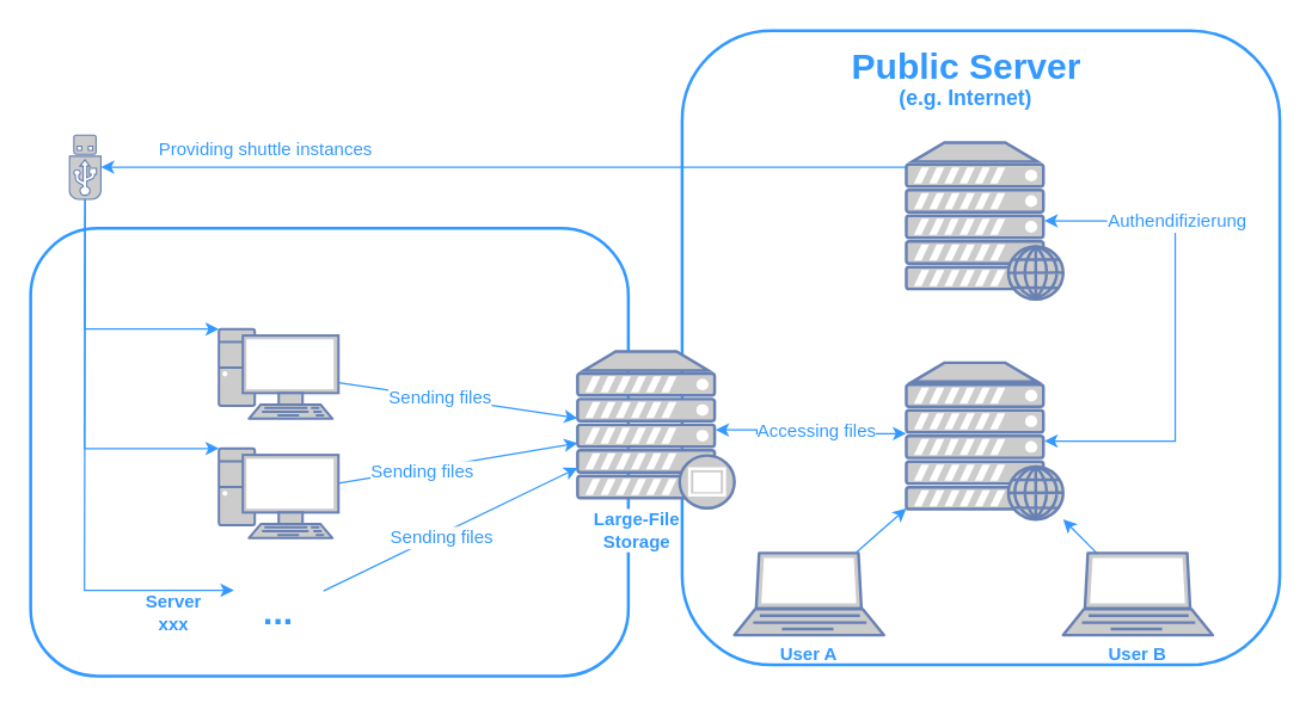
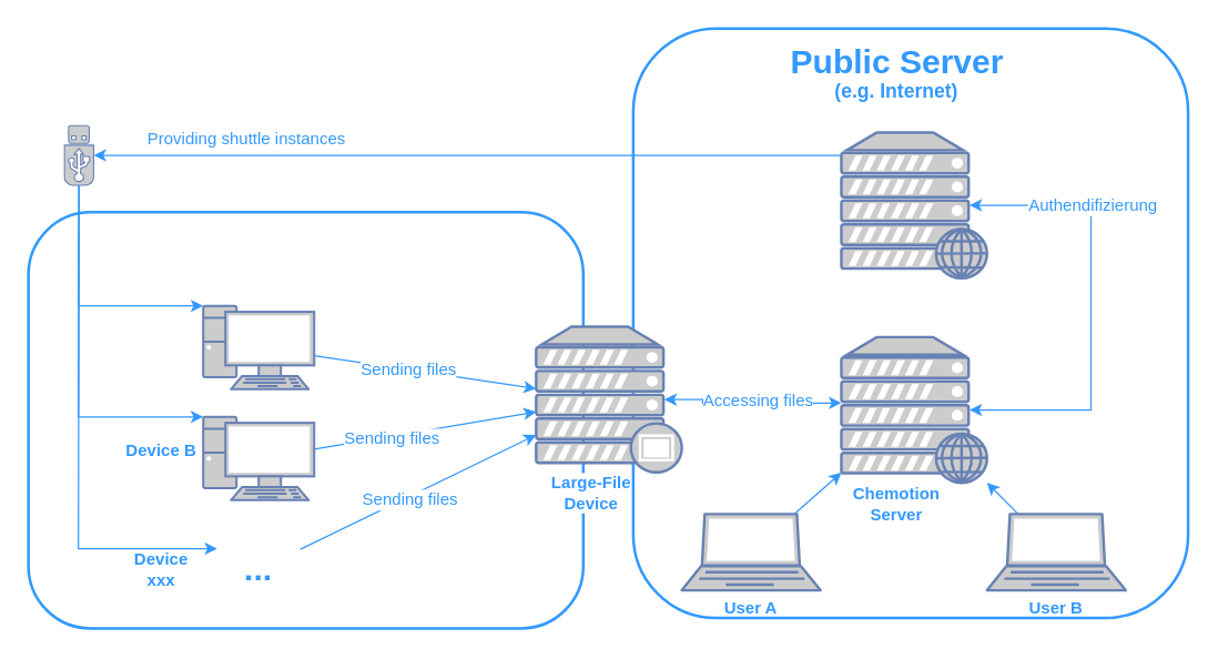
  <mxCell id="0" />
  <mxCell id="1" parent="0" />
  <mxCell id="2" value="" style="rounded=1;whiteSpace=wrap;html=1;fontColor=default;strokeColor=#3399FF;strokeWidth=2;" parent="1" vertex="1"><mxGeometry x="456" y="20" width="400" height="425" as="geometry" /></mxCell>
  <mxCell id="3" value="" style="rounded=1;whiteSpace=wrap;html=1;fontColor=default;strokeColor=#3399FF;strokeWidth=2;" parent="1" vertex="1"><mxGeometry x="20" y="152.5" width="400" height="300" as="geometry" /></mxCell>
  <mxCell id="4" value="" style="fontColor=#0066CC;verticalAlign=top;verticalLabelPosition=bottom;labelPosition=center;align=center;html=1;outlineConnect=0;fillColor=#CCCCCC;strokeColor=#6881B3;gradientColor=none;gradientDirection=north;strokeWidth=2;shape=mxgraph.networks.web_server;" parent="1" vertex="1"><mxGeometry x="606" y="95" width="105" height="105" as="geometry" /></mxCell>
  <mxCell id="5" value="" style="fontColor=#0066CC;verticalAlign=top;verticalLabelPosition=bottom;labelPosition=center;align=center;html=1;outlineConnect=0;fillColor=#CCCCCC;strokeColor=#6881B3;gradientColor=none;gradientDirection=north;strokeWidth=2;shape=mxgraph.networks.proxy_server;" parent="1" vertex="1"><mxGeometry x="386" y="235" width="105" height="105" as="geometry" /></mxCell>
  <mxCell id="6" value="" style="fontColor=#0066CC;verticalAlign=top;verticalLabelPosition=bottom;labelPosition=center;align=center;html=1;outlineConnect=0;fillColor=#CCCCCC;strokeColor=#6881B3;gradientColor=none;gradientDirection=north;strokeWidth=2;shape=mxgraph.networks.web_server;" parent="1" vertex="1"><mxGeometry x="606" y="242.5" width="105" height="105" as="geometry" /></mxCell>
  <mxCell id="7" value="&lt;h1&gt;Public Server&lt;/h1&gt;" style="text;html=1;align=center;verticalAlign=middle;whiteSpace=wrap;rounded=0;fontColor=#3399FF;" parent="1" vertex="1"><mxGeometry x="542.5" y="20" width="207" height="50" as="geometry" /></mxCell>
  <mxCell id="8" value="&lt;h3&gt;(e.g. Internet)&lt;/h3&gt;" style="text;html=1;align=center;verticalAlign=middle;whiteSpace=wrap;rounded=0;fontColor=#3399FF;" parent="1" vertex="1"><mxGeometry x="596" y="50" width="100" height="30" as="geometry" /></mxCell>
  <mxCell id="9" style="rounded=0;orthogonalLoop=1;jettySize=auto;html=1;strokeColor=#3399FF;align=center;verticalAlign=middle;fontFamily=Helvetica;fontSize=12;fontColor=#3399FF;labelBackgroundColor=default;endArrow=classic;" parent="1" source="11" target="5" edge="1"><mxGeometry relative="1" as="geometry"><mxPoint x="386" y="300" as="targetPoint" /></mxGeometry></mxCell>
  <mxCell id="10" value="Sending&amp;nbsp;files" style="edgeLabel;html=1;align=center;verticalAlign=middle;resizable=0;points=[];rounded=0;fontFamily=Helvetica;fontSize=12;fontColor=#3399FF;labelBackgroundColor=default;fillColor=none;gradientColor=none;" parent="9" vertex="1" connectable="0"><mxGeometry x="-0.304" y="-2" relative="1" as="geometry"><mxPoint as="offset" /></mxGeometry></mxCell>
  <mxCell id="11" value="" style="fontColor=#0066CC;verticalAlign=top;verticalLabelPosition=bottom;labelPosition=center;align=center;html=1;outlineConnect=0;fillColor=#CCCCCC;strokeColor=#6881B3;gradientColor=none;gradientDirection=north;strokeWidth=2;shape=mxgraph.networks.pc;" parent="1" vertex="1"><mxGeometry x="146" y="300" width="80" height="60" as="geometry" /></mxCell>
+ <mxCell id="12" value="Device B" style="text;html=1;align=center;verticalAlign=middle;whiteSpace=wrap;rounded=0;fontColor=#3399FF;fontStyle=1" parent="1" vertex="1"><mxGeometry x="86" y="310" width="60" height="30" as="geometry" /></mxCell>
  <mxCell id="13" style="rounded=0;orthogonalLoop=1;jettySize=auto;html=1;strokeColor=#3399FF;align=center;verticalAlign=middle;fontFamily=Helvetica;fontSize=12;fontColor=#3399FF;labelBackgroundColor=default;endArrow=classic;" parent="1" source="15" target="5" edge="1"><mxGeometry relative="1" as="geometry" /></mxCell>
  <mxCell id="14" value="Sending files" style="edgeLabel;html=1;align=center;verticalAlign=middle;resizable=0;points=[];rounded=0;fontFamily=Helvetica;fontSize=12;fontColor=#3399FF;labelBackgroundColor=default;fillColor=none;gradientColor=none;" parent="13" vertex="1" connectable="0"><mxGeometry x="-0.162" relative="1" as="geometry"><mxPoint as="offset" /></mxGeometry></mxCell>
  <mxCell id="15" value="" style="fontColor=#0066CC;verticalAlign=top;verticalLabelPosition=bottom;labelPosition=center;align=center;html=1;outlineConnect=0;fillColor=#CCCCCC;strokeColor=#6881B3;gradientColor=none;gradientDirection=north;strokeWidth=2;shape=mxgraph.networks.pc;" parent="1" vertex="1"><mxGeometry x="146" y="220" width="80" height="60" as="geometry" /></mxCell>
  <mxCell id="16" style="rounded=0;orthogonalLoop=1;jettySize=auto;html=1;strokeColor=#3399FF;align=center;verticalAlign=middle;fontFamily=Helvetica;fontSize=12;fontColor=#3399FF;labelBackgroundColor=default;endArrow=classic;" parent="1" source="18" target="5" edge="1"><mxGeometry relative="1" as="geometry"><mxPoint x="386" y="300" as="targetPoint" /></mxGeometry></mxCell>
  <mxCell id="17" value="Sending&amp;nbsp;files" style="edgeLabel;html=1;align=center;verticalAlign=middle;resizable=0;points=[];rounded=0;fontFamily=Helvetica;fontSize=12;fontColor=#3399FF;labelBackgroundColor=default;fillColor=none;gradientColor=none;" parent="16" vertex="1" connectable="0"><mxGeometry x="-0.093" y="-2" relative="1" as="geometry"><mxPoint as="offset" /></mxGeometry></mxCell>
  <mxCell id="18" value="&lt;h1&gt;...&lt;/h1&gt;" style="text;html=1;align=center;verticalAlign=middle;whiteSpace=wrap;rounded=0;fontFamily=Helvetica;fontSize=12;fontColor=#3399FF;" parent="1" vertex="1"><mxGeometry x="156" y="395" width="60" height="30" as="geometry" /></mxCell>
- <mxCell id="19" value="Server xxx" style="text;html=1;align=center;verticalAlign=middle;whiteSpace=wrap;rounded=0;fontColor=#3399FF;fontStyle=1" parent="1" vertex="1"><mxGeometry x="86" y="395" width="60" height="30" as="geometry" /></mxCell>
+ <mxCell id="19" value="Device xxx" style="text;html=1;align=center;verticalAlign=middle;whiteSpace=wrap;rounded=0;fontColor=#3399FF;fontStyle=1" parent="1" vertex="1"><mxGeometry x="86" y="395" width="60" height="30" as="geometry" /></mxCell>
+ <mxCell id="20" value="&lt;b&gt;Chemotion Server&lt;/b&gt;" style="text;html=1;align=center;verticalAlign=middle;whiteSpace=wrap;rounded=0;fontFamily=Helvetica;fontSize=12;fontColor=#3399FF;" parent="1" vertex="1"><mxGeometry x="616" y="347.5" width="60" height="30" as="geometry" /></mxCell>
  <mxCell id="21" style="edgeStyle=orthogonalEdgeStyle;rounded=0;orthogonalLoop=1;jettySize=auto;html=1;fontFamily=Helvetica;fontSize=12;fontColor=#3399FF;strokeColor=#3399FF;startArrow=classic;startFill=1;entryX=0.88;entryY=0.5;entryDx=0;entryDy=0;entryPerimeter=0;exitX=0.88;exitY=0.5;exitDx=0;exitDy=0;exitPerimeter=0;" parent="1" source="4" target="6" edge="1"><mxGeometry relative="1" as="geometry"><mxPoint x="696" y="288" as="targetPoint" /><Array as="points"><mxPoint x="786" y="148" /><mxPoint x="786" y="295" /></Array></mxGeometry></mxCell>
  <mxCell id="22" value="Authendifizierung&amp;nbsp;" style="edgeLabel;html=1;align=center;verticalAlign=middle;resizable=0;points=[];rounded=0;fontFamily=Helvetica;fontSize=12;fontColor=#3399FF;labelBackgroundColor=default;fillColor=none;gradientColor=none;" parent="21" vertex="1" connectable="0"><mxGeometry x="-0.494" y="3" relative="1" as="geometry"><mxPoint x="8" y="3" as="offset" /></mxGeometry></mxCell>
- <mxCell id="23" value="&lt;b&gt;Large-File Storage&lt;/b&gt;" style="text;html=1;align=center;verticalAlign=middle;whiteSpace=wrap;rounded=0;fontFamily=Helvetica;fontSize=12;fontColor=#3399FF;labelBackgroundColor=default;" parent="1" vertex="1"><mxGeometry x="396" y="340" width="60" height="30" as="geometry" /></mxCell>
+ <mxCell id="23" value="&lt;b&gt;Large-File Device&lt;/b&gt;" style="text;html=1;align=center;verticalAlign=middle;whiteSpace=wrap;rounded=0;fontFamily=Helvetica;fontSize=12;fontColor=#3399FF;labelBackgroundColor=default;" parent="1" vertex="1"><mxGeometry x="396" y="340" width="60" height="30" as="geometry" /></mxCell>
  <mxCell id="24" style="edgeStyle=orthogonalEdgeStyle;rounded=0;orthogonalLoop=1;jettySize=auto;html=1;strokeColor=#3399FF;align=center;verticalAlign=middle;fontFamily=Helvetica;fontSize=12;fontColor=#3399FF;labelBackgroundColor=default;endArrow=classic;exitX=0.88;exitY=0.5;exitDx=0;exitDy=0;exitPerimeter=0;startArrow=classic;startFill=1;" parent="1" source="5" target="6" edge="1"><mxGeometry relative="1" as="geometry"><Array as="points"><mxPoint x="506" y="288" /><mxPoint x="506" y="290" /></Array></mxGeometry></mxCell>
  <mxCell id="25" value="Accessing files" style="edgeLabel;html=1;align=center;verticalAlign=middle;resizable=0;points=[];rounded=0;fontFamily=Helvetica;fontSize=12;fontColor=#3399FF;labelBackgroundColor=default;fillColor=none;gradientColor=none;" parent="24" vertex="1" connectable="0"><mxGeometry x="0.021" relative="1" as="geometry"><mxPoint x="4" y="-2" as="offset" /></mxGeometry></mxCell>
  <mxCell id="26" style="rounded=0;orthogonalLoop=1;jettySize=auto;html=1;strokeColor=#3399FF;align=center;verticalAlign=middle;fontFamily=Helvetica;fontSize=12;fontColor=#3399FF;labelBackgroundColor=default;endArrow=classic;" parent="1" source="27" target="6" edge="1"><mxGeometry relative="1" as="geometry" /></mxCell>
  <mxCell id="27" value="" style="fontColor=#0066CC;verticalAlign=top;verticalLabelPosition=bottom;labelPosition=center;align=center;html=1;outlineConnect=0;fillColor=#CCCCCC;strokeColor=#6881B3;gradientColor=none;gradientDirection=north;strokeWidth=2;shape=mxgraph.networks.laptop;rounded=0;fontFamily=Helvetica;fontSize=12;labelBackgroundColor=default;" parent="1" vertex="1"><mxGeometry x="711" y="370" width="100" height="55" as="geometry" /></mxCell>
  <mxCell id="28" value="" style="fontColor=#0066CC;verticalAlign=top;verticalLabelPosition=bottom;labelPosition=center;align=center;html=1;outlineConnect=0;fillColor=#CCCCCC;strokeColor=#6881B3;gradientColor=none;gradientDirection=north;strokeWidth=2;shape=mxgraph.networks.laptop;rounded=0;fontFamily=Helvetica;fontSize=12;labelBackgroundColor=default;" parent="1" vertex="1"><mxGeometry x="491" y="370" width="100" height="55" as="geometry" /></mxCell>
  <mxCell id="29" style="rounded=0;orthogonalLoop=1;jettySize=auto;html=1;entryX=0;entryY=0.93;entryDx=0;entryDy=0;entryPerimeter=0;strokeColor=#3399FF;align=center;verticalAlign=middle;fontFamily=Helvetica;fontSize=12;fontColor=#3399FF;labelBackgroundColor=default;endArrow=classic;" parent="1" source="28" target="6" edge="1"><mxGeometry relative="1" as="geometry" /></mxCell>
  <mxCell id="30" value="&lt;b&gt;User A&lt;/b&gt;" style="text;html=1;align=center;verticalAlign=middle;whiteSpace=wrap;rounded=0;fontFamily=Helvetica;fontSize=12;fontColor=#3399FF;" parent="1" vertex="1"><mxGeometry x="511" y="422.5" width="60" height="30" as="geometry" /></mxCell>
  <mxCell id="31" value="&lt;b&gt;User B&lt;/b&gt;" style="text;html=1;align=center;verticalAlign=middle;whiteSpace=wrap;rounded=0;fontFamily=Helvetica;fontSize=12;fontColor=#3399FF;" parent="1" vertex="1"><mxGeometry x="731" y="422.5" width="60" height="30" as="geometry" /></mxCell>
  <mxCell id="32" style="edgeStyle=orthogonalEdgeStyle;rounded=0;orthogonalLoop=1;jettySize=auto;html=1;exitX=0.5;exitY=1;exitDx=0;exitDy=0;exitPerimeter=0;entryX=0;entryY=0;entryDx=0;entryDy=0;entryPerimeter=0;strokeColor=#3399FF;align=center;verticalAlign=middle;fontFamily=Helvetica;fontSize=12;fontColor=#3399FF;labelBackgroundColor=default;endArrow=classic;" parent="1" source="37" target="15" edge="1"><mxGeometry relative="1" as="geometry"><Array as="points"><mxPoint x="57" y="130" /><mxPoint x="56" y="220" /></Array></mxGeometry></mxCell>
  <mxCell id="33" style="edgeStyle=orthogonalEdgeStyle;rounded=0;orthogonalLoop=1;jettySize=auto;html=1;exitX=0.5;exitY=1;exitDx=0;exitDy=0;exitPerimeter=0;strokeColor=#3399FF;align=center;verticalAlign=middle;fontFamily=Helvetica;fontSize=12;fontColor=#3399FF;labelBackgroundColor=default;endArrow=classic;entryX=0;entryY=0;entryDx=0;entryDy=0;entryPerimeter=0;" parent="1" source="37" target="11" edge="1"><mxGeometry relative="1" as="geometry"><mxPoint x="606" y="158" as="sourcePoint" /><mxPoint x="146" y="230" as="targetPoint" /><Array as="points"><mxPoint x="57" y="130" /><mxPoint x="56" y="300" /></Array></mxGeometry></mxCell>
  <mxCell id="34" style="edgeStyle=orthogonalEdgeStyle;rounded=0;orthogonalLoop=1;jettySize=auto;html=1;exitX=0.5;exitY=1;exitDx=0;exitDy=0;exitPerimeter=0;strokeColor=#3399FF;align=center;verticalAlign=middle;fontFamily=Helvetica;fontSize=12;fontColor=#3399FF;labelBackgroundColor=default;endArrow=classic;entryX=0;entryY=0;entryDx=0;entryDy=0;" parent="1" source="37" target="18" edge="1"><mxGeometry relative="1" as="geometry"><mxPoint x="606" y="158" as="sourcePoint" /><mxPoint x="146" y="300" as="targetPoint" /><Array as="points"><mxPoint x="57" y="130" /><mxPoint x="56" y="395" /></Array></mxGeometry></mxCell>
  <mxCell id="35" value="&lt;span style=&quot;color: rgba(0, 0, 0, 0); font-family: monospace; font-size: 0px; text-align: start; background-color: rgb(251, 251, 251);&quot;&gt;%3CmxGraphModel%3E%3Croot%3E%3CmxCell%20id%3D%220%22%2F%3E%3CmxCell%20id%3D%221%22%20parent%3D%220%22%2F%3E%3CmxCell%20id%3D%222%22%20value%3D%22Providing%20shuttle%20instances%22%20style%3D%22edgeLabel%3Bhtml%3D1%3Balign%3Dcenter%3BverticalAlign%3Dmiddle%3Bresizable%3D0%3Bpoints%3D%5B%5D%3Brounded%3D0%3BfontFamily%3DHelvetica%3BfontSize%3D12%3BfontColor%3D%233399FF%3BlabelBackgroundColor%3Ddefault%3BfillColor%3Dnone%3BgradientColor%3Dnone%3B%22%20vertex%3D%221%22%20connectable%3D%220%22%20parent%3D%221%22%3E%3CmxGeometry%20x%3D%22210%22%20y%3D%22465%22%20as%3D%22geometry%22%2F%3E%3C%2FmxCell%3E%3C%2Froot%3E%3C%2FmxGraphModel%3E&lt;/span&gt;" style="edgeLabel;html=1;align=center;verticalAlign=middle;resizable=0;points=[];rounded=0;fontFamily=Helvetica;fontSize=12;fontColor=#3399FF;labelBackgroundColor=default;fillColor=none;gradientColor=none;" parent="34" vertex="1" connectable="0"><mxGeometry x="-0.304" y="-1" relative="1" as="geometry"><mxPoint as="offset" /></mxGeometry></mxCell>
  <mxCell id="36" value="Providing shuttle instances" style="edgeLabel;html=1;align=center;verticalAlign=middle;resizable=0;points=[];rounded=0;fontFamily=Helvetica;fontSize=12;fontColor=#3399FF;labelBackgroundColor=default;fillColor=none;gradientColor=none;" parent="34" vertex="1" connectable="0"><mxGeometry x="-0.343" y="-1" relative="1" as="geometry"><mxPoint x="121" y="-148" as="offset" /></mxGeometry></mxCell>
  <mxCell id="37" value="" style="fontColor=#0066CC;verticalAlign=top;verticalLabelPosition=bottom;labelPosition=center;align=center;html=1;outlineConnect=0;fillColor=#CCCCCC;strokeColor=#6881B3;gradientColor=none;gradientDirection=north;strokeWidth=2;shape=mxgraph.networks.usb_stick;rounded=0;fontFamily=Helvetica;fontSize=12;labelBackgroundColor=default;" parent="1" vertex="1"><mxGeometry x="46" y="90" width="21" height="43" as="geometry" /></mxCell>
  <mxCell id="38" style="edgeStyle=orthogonalEdgeStyle;rounded=0;orthogonalLoop=1;jettySize=auto;html=1;entryX=1;entryY=0.5;entryDx=0;entryDy=0;entryPerimeter=0;strokeColor=#3399FF;align=center;verticalAlign=middle;fontFamily=Helvetica;fontSize=12;fontColor=#3399FF;labelBackgroundColor=default;endArrow=classic;" parent="1" source="4" target="37" edge="1"><mxGeometry relative="1" as="geometry"><Array as="points"><mxPoint x="337" y="112" /></Array></mxGeometry></mxCell>
